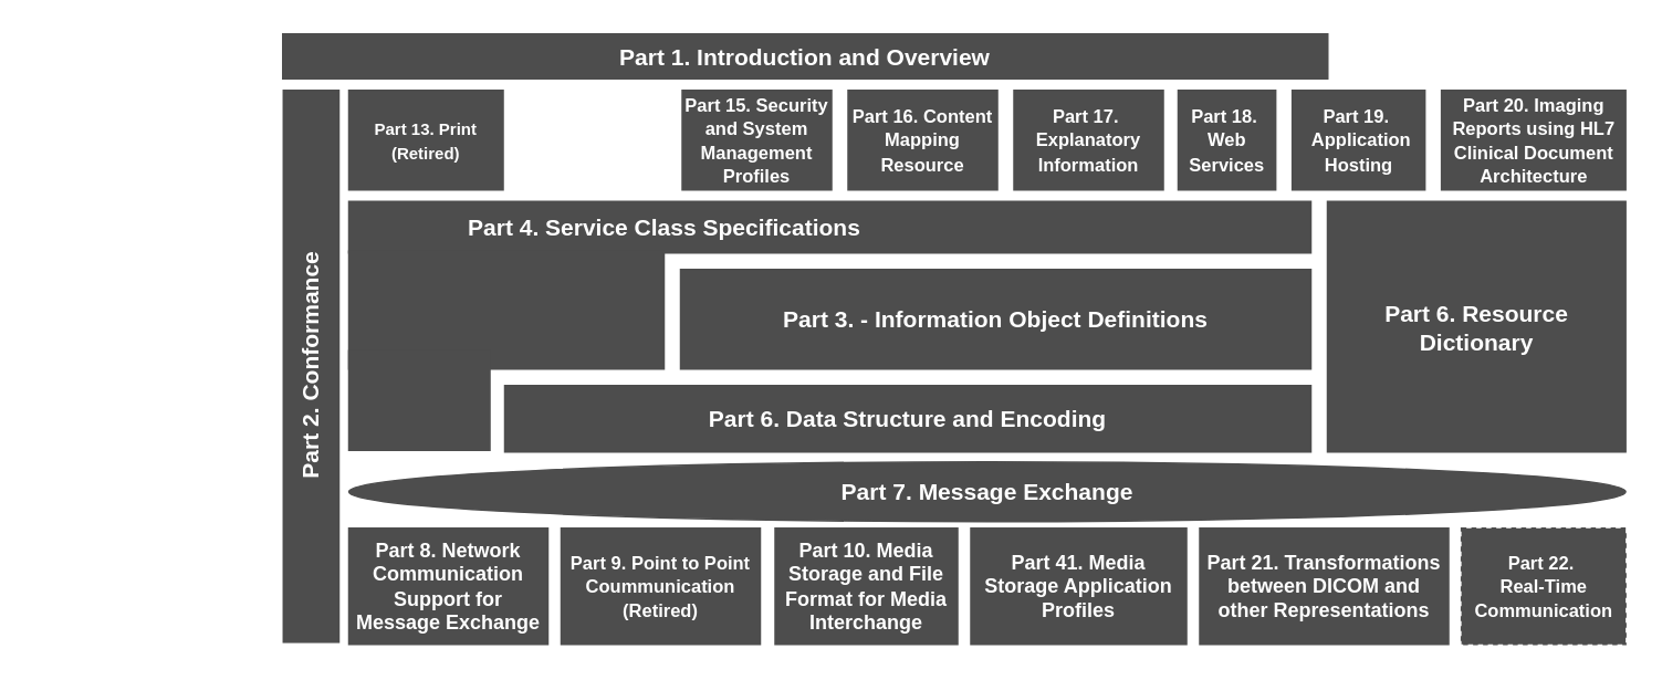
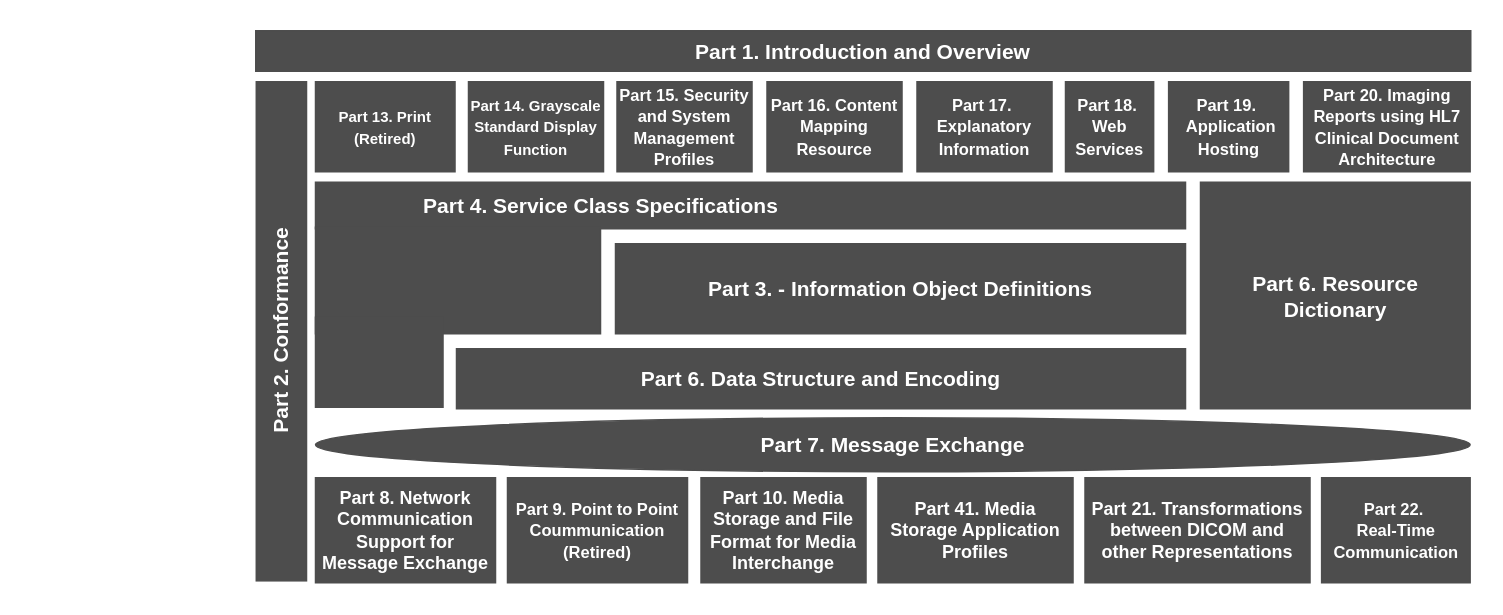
  <mxCell id="0" />
  <mxCell id="1" parent="0" />
- <mxCell id="2" value="&lt;font style=&quot;font-size: 14px&quot;&gt;Part 1. Introduction and Overview&lt;/font&gt;" style="rounded=0;whiteSpace=wrap;html=1;fillColor=#4D4D4D;strokeColor=#4D4D4D;fontColor=#ffffff;fontStyle=1" parent="1" vertex="1"><mxGeometry x="170" y="20" width="630" height="27" as="geometry" /></mxCell>
+ <mxCell id="2" value="&lt;font style=&quot;font-size: 14px&quot;&gt;Part 1. Introduction and Overview&lt;/font&gt;" style="rounded=0;whiteSpace=wrap;html=1;fillColor=#4D4D4D;strokeColor=#4D4D4D;fontColor=#ffffff;fontStyle=1" parent="1" vertex="1"><mxGeometry x="170" width="810" height="27" as="geometry" y="20" /></mxCell>
  <mxCell id="3" value="&lt;font style=&quot;font-size: 10px&quot;&gt;Part 13. Print (Retired)&lt;/font&gt;" style="rounded=0;whiteSpace=wrap;html=1;fillColor=#4D4D4D;strokeColor=#4D4D4D;fontColor=#ffffff;fontStyle=1" parent="1" vertex="1"><mxGeometry x="209.84" y="54" width="93" height="60" as="geometry" /></mxCell>
+ <mxCell id="4" value="&lt;font style=&quot;font-size: 10px&quot; color=&quot;#ffffff&quot;&gt;Part 14.&amp;nbsp;Grayscale Standard Display Function&lt;/font&gt;" style="rounded=0;whiteSpace=wrap;html=1;fillColor=#4D4D4D;strokeColor=#4D4D4D;fontColor=#ffffff;fontStyle=1" parent="1" vertex="1"><mxGeometry x="311.84" y="54" width="90" height="60" as="geometry" /></mxCell>
  <mxCell id="5" value="&lt;font style=&quot;font-size: 11px&quot; color=&quot;#ffffff&quot;&gt;Part 15.&amp;nbsp;Security and System Management Profiles&lt;/font&gt;" style="rounded=0;whiteSpace=wrap;html=1;fillColor=#4D4D4D;strokeColor=#4D4D4D;fontColor=#ffffff;fontStyle=1" parent="1" vertex="1"><mxGeometry x="410.84" y="54" width="90" height="60" as="geometry" /></mxCell>
  <mxCell id="6" value="&lt;font style=&quot;font-size: 11px&quot; color=&quot;#ffffff&quot;&gt;Part 16.&amp;nbsp;Content Mapping Resource&lt;/font&gt;" style="rounded=0;whiteSpace=wrap;html=1;fillColor=#4D4D4D;strokeColor=#4D4D4D;fontColor=#ffffff;fontStyle=1" parent="1" vertex="1"><mxGeometry x="510.84" y="54" width="90" height="60" as="geometry" /></mxCell>
  <mxCell id="7" value="&lt;font style=&quot;font-size: 11px&quot; color=&quot;#ffffff&quot;&gt;Part 17.&amp;nbsp; Explanatory Information&lt;/font&gt;" style="rounded=0;whiteSpace=wrap;html=1;fillColor=#4D4D4D;strokeColor=#4D4D4D;fontColor=#ffffff;fontStyle=1" parent="1" vertex="1"><mxGeometry x="610.84" y="54" width="90" height="60" as="geometry" /></mxCell>
  <mxCell id="8" value="&lt;font style=&quot;font-size: 11px&quot; color=&quot;#ffffff&quot;&gt;Part 18.&amp;nbsp; Web Services&lt;/font&gt;" style="rounded=0;whiteSpace=wrap;html=1;fillColor=#4D4D4D;strokeColor=#4D4D4D;fontColor=#ffffff;fontStyle=1" parent="1" vertex="1"><mxGeometry x="709.84" y="54" width="58.75" height="60" as="geometry" /></mxCell>
  <mxCell id="9" value="&lt;font style=&quot;font-size: 14px&quot;&gt;&amp;nbsp; &amp;nbsp; &amp;nbsp; &amp;nbsp; &amp;nbsp; &amp;nbsp; &amp;nbsp; &amp;nbsp; &amp;nbsp; Part 4. Service Class Specifications&lt;/font&gt;" style="rounded=0;whiteSpace=wrap;html=1;strokeColor=#4D4D4D;fillColor=#4D4D4D;fontColor=#ffffff;fontStyle=1;align=left;" parent="1" vertex="1"><mxGeometry x="209.84" y="121" width="580" height="31" as="geometry" /></mxCell>
  <mxCell id="10" value="&lt;font style=&quot;font-size: 14px&quot;&gt;Part 6. Resource Dictionary&lt;/font&gt;" style="rounded=0;whiteSpace=wrap;html=1;fillColor=#4D4D4D;strokeColor=#4D4D4D;fontColor=#ffffff;fontStyle=1" parent="1" vertex="1"><mxGeometry x="799.84" y="121" width="179.75" height="151" as="geometry" /></mxCell>
  <mxCell id="11" value="&lt;font style=&quot;font-size: 14px&quot; color=&quot;#ffffff&quot;&gt;Part 3. - Information Object Definitions&lt;/font&gt;" style="rounded=0;whiteSpace=wrap;html=1;fillColor=#4D4D4D;strokeColor=#4D4D4D;fontColor=#ffffff;fontStyle=1" parent="1" vertex="1"><mxGeometry x="409.84" y="162" width="380" height="60" as="geometry" /></mxCell>
  <mxCell id="12" value="&lt;font style=&quot;font-size: 14px&quot;&gt;Part 6. Data Structure and Encoding&lt;/font&gt;" style="rounded=0;whiteSpace=wrap;html=1;fillColor=#4D4D4D;strokeColor=#4D4D4D;fontColor=#ffffff;fontStyle=1" parent="1" vertex="1"><mxGeometry x="303.84" y="232" width="486" height="40" as="geometry" /></mxCell>
  <mxCell id="13" value="&lt;font style=&quot;font-size: 14px&quot;&gt;Part 7. Message Exchange&lt;/font&gt;" style="ellipse;whiteSpace=wrap;html=1;fillColor=#4D4D4D;strokeColor=#4D4D4D;fontColor=#ffffff;fontStyle=1;" parent="1" vertex="1"><mxGeometry x="209.84" y="278" width="769.75" height="36" as="geometry" /></mxCell>
  <mxCell id="14" value="&lt;font style=&quot;font-size: 12px&quot;&gt;Part 8. Network Communication Support for Message Exchange&lt;/font&gt;" style="rounded=0;whiteSpace=wrap;html=1;fillColor=#4D4D4D;strokeColor=#4D4D4D;fontColor=#ffffff;fontStyle=1" parent="1" vertex="1"><mxGeometry x="209.84" y="318" width="120" height="70" as="geometry" /></mxCell>
  <mxCell id="15" value="&lt;font style=&quot;font-size: 11px&quot;&gt;Part 9. Point to Point Coummunication (Retired)&lt;/font&gt;" style="rounded=0;whiteSpace=wrap;html=1;fillColor=#4D4D4D;strokeColor=#4D4D4D;fontColor=#ffffff;fontStyle=1" parent="1" vertex="1"><mxGeometry x="337.84" y="318" width="120" height="70" as="geometry" /></mxCell>
  <mxCell id="16" value="&lt;font style=&quot;font-size: 12px&quot; color=&quot;#ffffff&quot;&gt;Part 10.&amp;nbsp;Media Storage and File Format for Media Interchange&lt;/font&gt;" style="rounded=0;whiteSpace=wrap;html=1;fillColor=#4D4D4D;strokeColor=#4D4D4D;fontColor=#ffffff;fontStyle=1" parent="1" vertex="1"><mxGeometry x="466.84" y="318" width="110" height="70" as="geometry" /></mxCell>
  <mxCell id="17" value="" style="rounded=0;whiteSpace=wrap;html=1;strokeColor=#4D4D4D;fillColor=#4D4D4D;fontColor=#ffffff;fontStyle=1" parent="1" vertex="1"><mxGeometry x="209.84" y="151" width="190" height="71" as="geometry" /></mxCell>
  <mxCell id="18" value="" style="rounded=0;whiteSpace=wrap;html=1;strokeColor=#4D4D4D;fillColor=#4D4D4D;fontColor=#ffffff;fontStyle=1" parent="1" vertex="1"><mxGeometry x="209.84" y="211" width="85" height="60" as="geometry" /></mxCell>
  <mxCell id="19" value="&lt;font color=&quot;#ffffff&quot; style=&quot;font-size: 12px&quot;&gt;&lt;font style=&quot;font-size: 12px&quot;&gt;Part 41.&amp;nbsp;&lt;/font&gt;&lt;span&gt;Media Storage Application Profiles&lt;/span&gt;&lt;/font&gt;" style="rounded=0;whiteSpace=wrap;html=1;fillColor=#4D4D4D;strokeColor=#4D4D4D;fontColor=#ffffff;fontStyle=1" parent="1" vertex="1"><mxGeometry x="584.84" y="318" width="130" height="70" as="geometry" /></mxCell>
  <mxCell id="20" value="&lt;font color=&quot;#ffffff&quot;&gt;&lt;font style=&quot;font-size: 11px&quot;&gt;Part 19.&amp;nbsp; &amp;nbsp;&lt;/font&gt;&lt;span style=&quot;font-size: 11px&quot;&gt;Application Hosting&lt;/span&gt;&lt;/font&gt;" style="rounded=0;whiteSpace=wrap;html=1;fillColor=#4D4D4D;strokeColor=#4D4D4D;fontColor=#ffffff;fontStyle=1" parent="1" vertex="1"><mxGeometry x="778.59" y="54" width="80" height="60" as="geometry" /></mxCell>
  <mxCell id="21" value="&lt;font style=&quot;font-size: 14px&quot; color=&quot;#ffffff&quot;&gt;&lt;b&gt;Part 2. Conformance&lt;/b&gt;&lt;/font&gt;" style="text;html=1;strokeColor=#4D4D4D;fillColor=#4D4D4D;align=center;verticalAlign=middle;whiteSpace=wrap;rounded=0;rotation=-90;fontColor=#ffffff;" parent="1" vertex="1"><mxGeometry x="20.75" y="203.62" width="332.7" height="33.48" as="geometry" /></mxCell>
  <mxCell id="22" value="&lt;font color=&quot;#ffffff&quot;&gt;&lt;font style=&quot;font-size: 11px&quot;&gt;Part 20.&amp;nbsp;&lt;/font&gt;&lt;span style=&quot;font-size: 11px&quot;&gt;Imaging Reports using HL7 Clinical Document Architecture&lt;/span&gt;&lt;/font&gt;" style="rounded=0;whiteSpace=wrap;html=1;fillColor=#4D4D4D;strokeColor=#4D4D4D;fontColor=#ffffff;fontStyle=1" parent="1" vertex="1"><mxGeometry x="868.59" y="54" width="111" height="60" as="geometry" /></mxCell>
  <mxCell id="23" value="&lt;font color=&quot;#ffffff&quot;&gt;&lt;font style=&quot;font-size: 12px&quot;&gt;&lt;font style=&quot;font-size: 12px&quot;&gt;Part 21. T&lt;/font&gt;&lt;/font&gt;ransformations between DICOM and other Representations&lt;/font&gt;" style="rounded=0;whiteSpace=wrap;html=1;fillColor=#4D4D4D;strokeColor=#4D4D4D;fontColor=#ffffff;fontStyle=1" parent="1" vertex="1"><mxGeometry x="722.84" y="318" width="150" height="70" as="geometry" /></mxCell>
- <mxCell id="24" value="&lt;font color=&quot;#ffffff&quot; style=&quot;font-size: 11px&quot;&gt;&lt;font style=&quot;font-size: 11px&quot;&gt;&lt;font style=&quot;font-size: 11px&quot;&gt;Part 22.&amp;nbsp;&lt;br&gt;&lt;/font&gt;&lt;/font&gt;Real-Time Communication&lt;/font&gt;" style="rounded=0;whiteSpace=wrap;html=1;fillColor=#4D4D4D;strokeColor=#4D4D4D;fontColor=#ffffff;fontStyle=1;dashed=1;" parent="1" vertex="1"><mxGeometry x="880.59" y="318" width="99" height="70" as="geometry" /></mxCell>
+ <mxCell id="24" value="&lt;font color=&quot;#ffffff&quot; style=&quot;font-size: 11px&quot;&gt;&lt;font style=&quot;font-size: 11px&quot;&gt;&lt;font style=&quot;font-size: 11px&quot;&gt;Part 22.&amp;nbsp;&lt;br&gt;&lt;/font&gt;&lt;/font&gt;Real-Time Communication&lt;/font&gt;" style="rounded=0;whiteSpace=wrap;html=1;fillColor=#4D4D4D;strokeColor=#4D4D4D;fontColor=#ffffff;fontStyle=1" parent="1" vertex="1"><mxGeometry x="880.59" y="318" width="99" height="70" as="geometry" /></mxCell>
